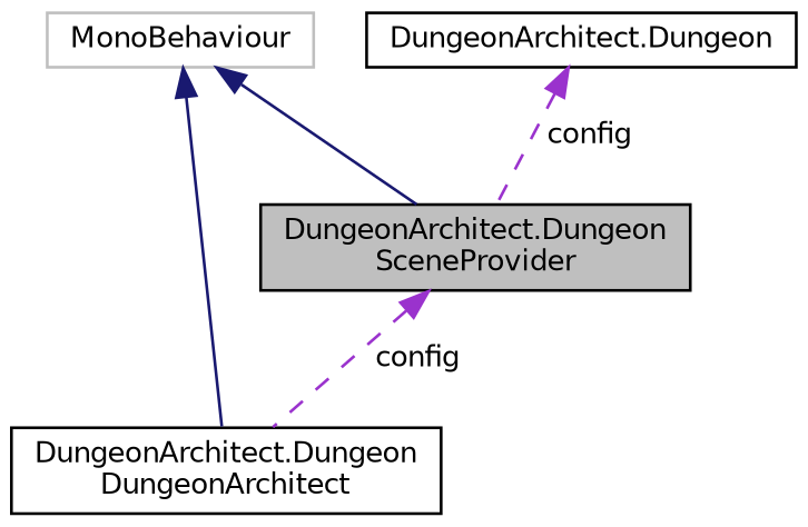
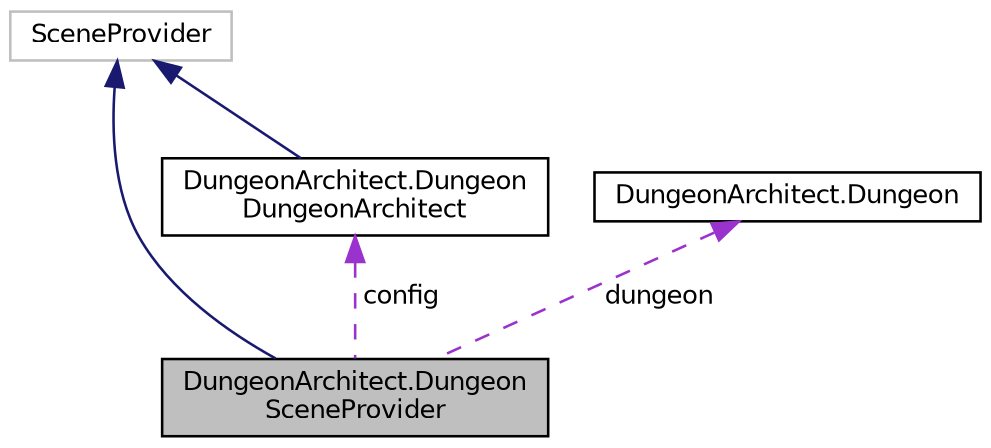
  digraph {
    node [color=black fillcolor=white fontname=Helvetica fontsize=10 shape=record style=filled]
    edge [color=midnightblue dir=back fontname=Helvetica fontsize=10 labelfontname=Helvetica labelfontsize=10 style=solid]
    n1 [fillcolor=grey75 fontcolor=black height=0.2 label="DungeonArchitect.Dungeon\lSceneProvider" width=0.4]
-   n2 [color=grey75 height=0.2 label=MonoBehaviour width=0.4]
+   n2 [color=grey75 height=0.2 label=SceneProvider width=0.4]
    n3 [height=0.2 label="DungeonArchitect.Dungeon\lDungeonArchitect" width=0.4]
    n4 [height=0.2 label="DungeonArchitect.Dungeon" width=0.4]
    n2 -> n1
    n2 -> n3
-   n1 -> n3 [color=darkorchid3 label=" config" style=dashed]
-   n4 -> n1 [color=darkorchid3 label=" config" style=dashed]
+   n3 -> n1 [color=darkorchid3 label=" config" style=dashed]
+   n4 -> n1 [color=darkorchid3 label=" dungeon" style=dashed]
  }
